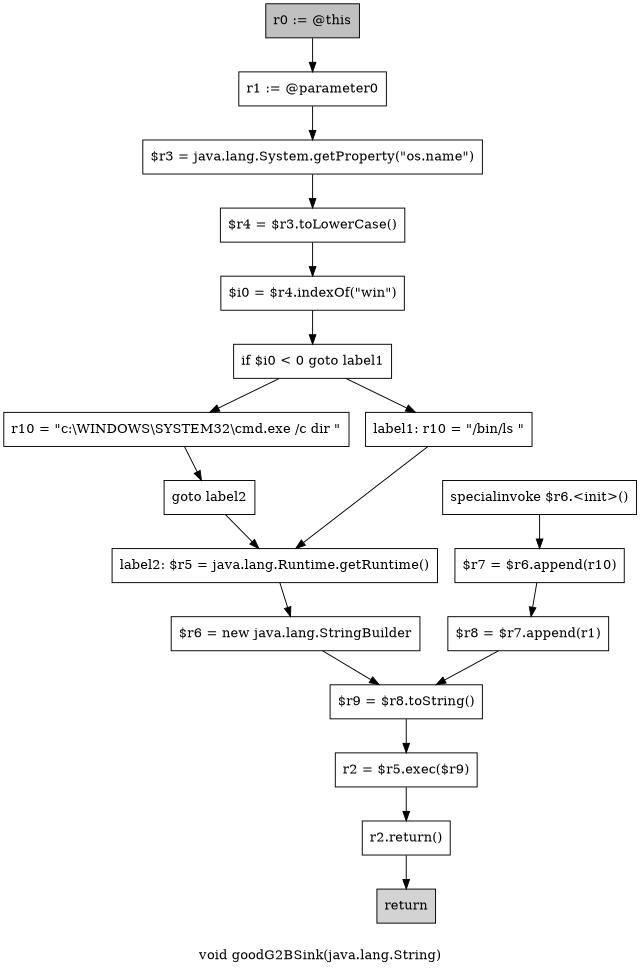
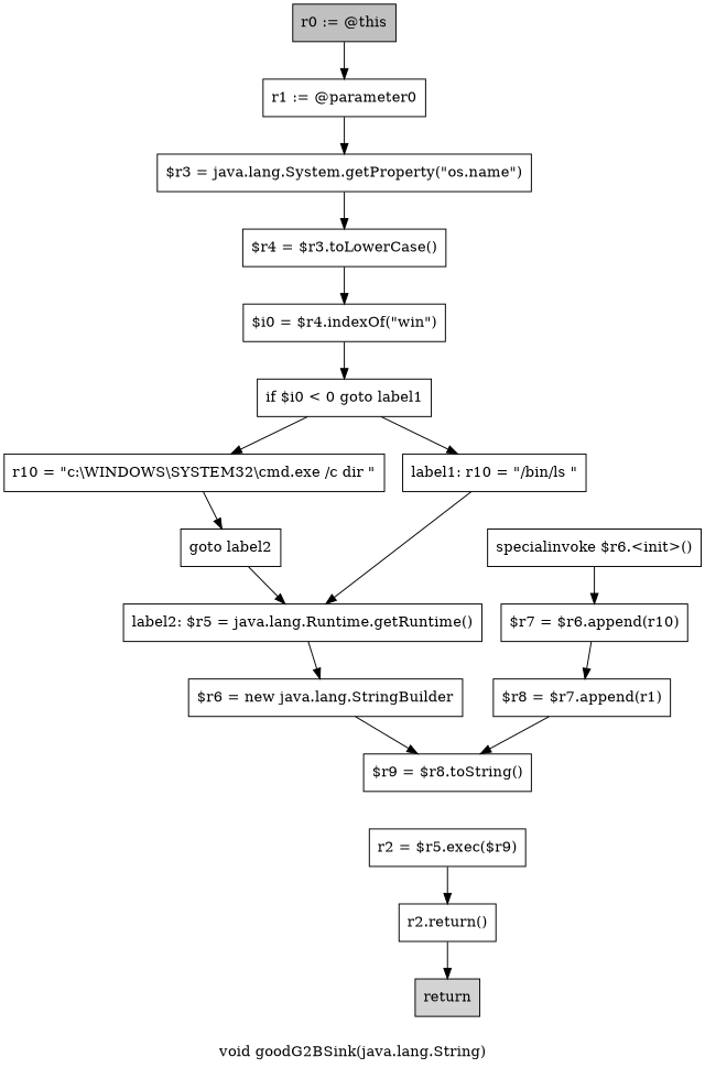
  digraph {
    label="void goodG2BSink(java.lang.String)"
    node [shape=box]
    n1 [fillcolor=gray label="r0 := @this" style=filled]
    n2 [label="r1 := @parameter0"]
    n3 [label="$r3 = java.lang.System.getProperty(\"os.name\")"]
    n4 [label="$r4 = $r3.toLowerCase()"]
    n5 [label="$i0 = $r4.indexOf(\"win\")"]
    n6 [label="if $i0 < 0 goto label1"]
    n7 [label="r10 = \"c:\\WINDOWS\\SYSTEM32\\cmd.exe /c dir \""]
    n8 [label="label1: r10 = \"/bin/ls \""]
    n9 [label="goto label2"]
    n10 [label="label2: $r5 = java.lang.Runtime.getRuntime()"]
    n11 [label="$r6 = new java.lang.StringBuilder"]
    n12 [label="$r9 = $r8.toString()"]
    n13 [label="specialinvoke $r6.<init>()"]
    n14 [label="$r7 = $r6.append(r10)"]
    n15 [label="$r8 = $r7.append(r1)"]
    n16 [label="r2 = $r5.exec($r9)"]
    n17 [label="r2.return()"]
    n18 [fillcolor=lightgray label=return style=filled]
    n1 -> n2
    n2 -> n3
    n3 -> n4
    n4 -> n5
    n5 -> n6
    n6 -> n7
    n6 -> n8
    n7 -> n9
    n8 -> n10
    n9 -> n10
    n10 -> n11
    n11 -> n12
-   n12 -> n16
    n13 -> n14
    n14 -> n15
    n15 -> n12
    n16 -> n17
    n17 -> n18
  }
